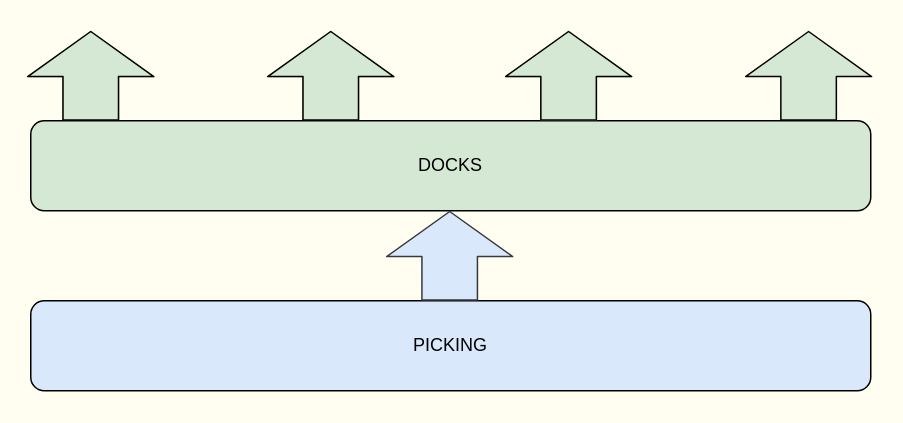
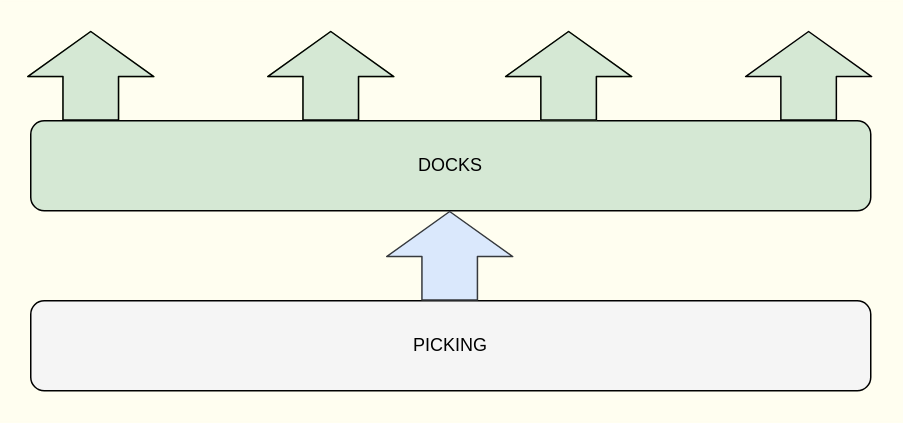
  <mxCell id="0" />
  <mxCell id="1" parent="0" />
- <mxCell id="2" value="PICKING" style="rounded=1;whiteSpace=wrap;html=1;fillColor=#DAE8FC;" parent="1" vertex="1"><mxGeometry x="20" y="200" width="560" height="60" as="geometry" /></mxCell>
+ <mxCell id="2" value="PICKING" style="rounded=1;whiteSpace=wrap;html=1;fillColor=#f5f5f5;" parent="1" vertex="1"><mxGeometry x="20" y="200" width="560" height="60" as="geometry" /></mxCell>
  <mxCell id="3" value="" style="shape=flexArrow;endArrow=classic;html=1;width=37;endSize=9.67;endWidth=46;strokeColor=#82b366;fillColor=#000000;" parent="1" edge="1"><mxGeometry width="50" height="50" relative="1" as="geometry"><mxPoint x="60" y="80" as="sourcePoint" /><mxPoint x="60" y="20" as="targetPoint" /></mxGeometry></mxCell>
  <mxCell id="4" value="" style="shape=flexArrow;endArrow=classic;html=1;width=37;endSize=9.67;endWidth=46;strokeColor=#82b366;fillColor=#000000;" parent="1" edge="1"><mxGeometry width="50" height="50" relative="1" as="geometry"><mxPoint x="220" y="80" as="sourcePoint" /><mxPoint x="220" y="20" as="targetPoint" /></mxGeometry></mxCell>
  <mxCell id="5" value="DOCKS" style="rounded=1;whiteSpace=wrap;html=1;fillColor=#D5E8D4;" parent="1" vertex="1"><mxGeometry x="20" y="80" width="560" height="60" as="geometry" /></mxCell>
  <mxCell id="6" value="" style="shape=flexArrow;endArrow=classic;html=1;width=37;endSize=9.67;endWidth=46;strokeColor=#82b366;fillColor=#000000;" parent="1" edge="1"><mxGeometry width="50" height="50" relative="1" as="geometry"><mxPoint x="378.57" y="80" as="sourcePoint" /><mxPoint x="378.57" y="20" as="targetPoint" /></mxGeometry></mxCell>
  <mxCell id="7" value="" style="shape=flexArrow;endArrow=classic;html=1;width=37;endSize=9.67;endWidth=46;fillColor=#D5E8D4;" parent="1" edge="1"><mxGeometry width="50" height="50" relative="1" as="geometry"><mxPoint x="538.57" y="80" as="sourcePoint" /><mxPoint x="538.57" y="20" as="targetPoint" /></mxGeometry></mxCell>
  <mxCell id="8" value="" style="shape=flexArrow;endArrow=classic;html=1;width=37;endSize=9.67;endWidth=46;fillColor=#D5E8D4;" edge="1" parent="1"><mxGeometry width="50" height="50" relative="1" as="geometry"><mxPoint x="60" y="80" as="sourcePoint" /><mxPoint x="60" y="20" as="targetPoint" /></mxGeometry></mxCell>
  <mxCell id="9" value="" style="shape=flexArrow;endArrow=classic;html=1;width=37;endSize=9.67;endWidth=46;fillColor=#D5E8D4;" edge="1" parent="1"><mxGeometry width="50" height="50" relative="1" as="geometry"><mxPoint x="220" y="80" as="sourcePoint" /><mxPoint x="220" y="20" as="targetPoint" /></mxGeometry></mxCell>
  <mxCell id="10" value="" style="shape=flexArrow;endArrow=classic;html=1;width=37;endSize=9.67;endWidth=46;fillColor=#D5E8D4;" edge="1" parent="1"><mxGeometry width="50" height="50" relative="1" as="geometry"><mxPoint x="378.57" y="80" as="sourcePoint" /><mxPoint x="378.57" y="20" as="targetPoint" /></mxGeometry></mxCell>
  <mxCell id="11" value="" style="shape=flexArrow;endArrow=classic;html=1;width=37;endSize=9.67;endWidth=46;strokeColor=#36393d;fillColor=#DAE8FC;" edge="1" parent="1"><mxGeometry width="50" height="50" relative="1" as="geometry"><mxPoint x="299.29" y="200" as="sourcePoint" /><mxPoint x="299.29" y="140" as="targetPoint" /></mxGeometry></mxCell>
